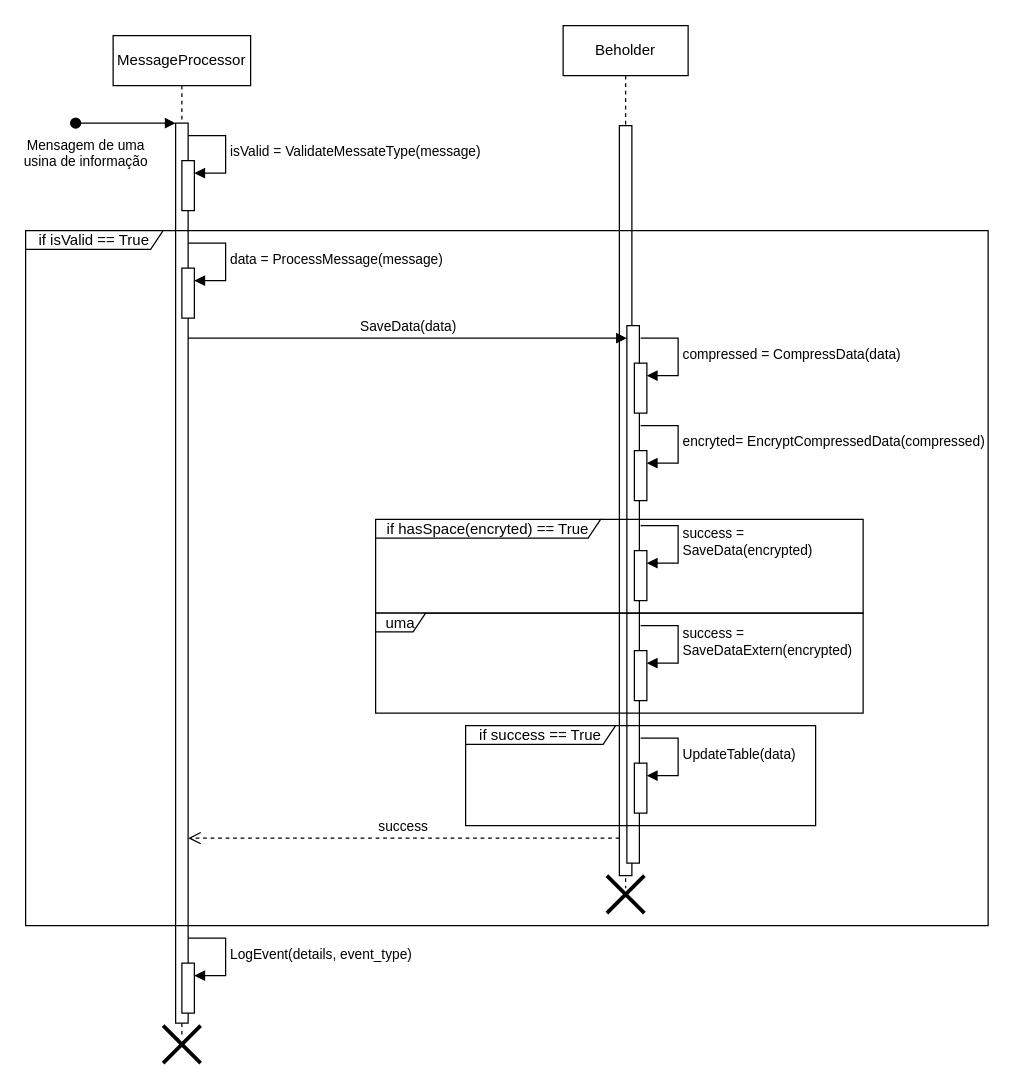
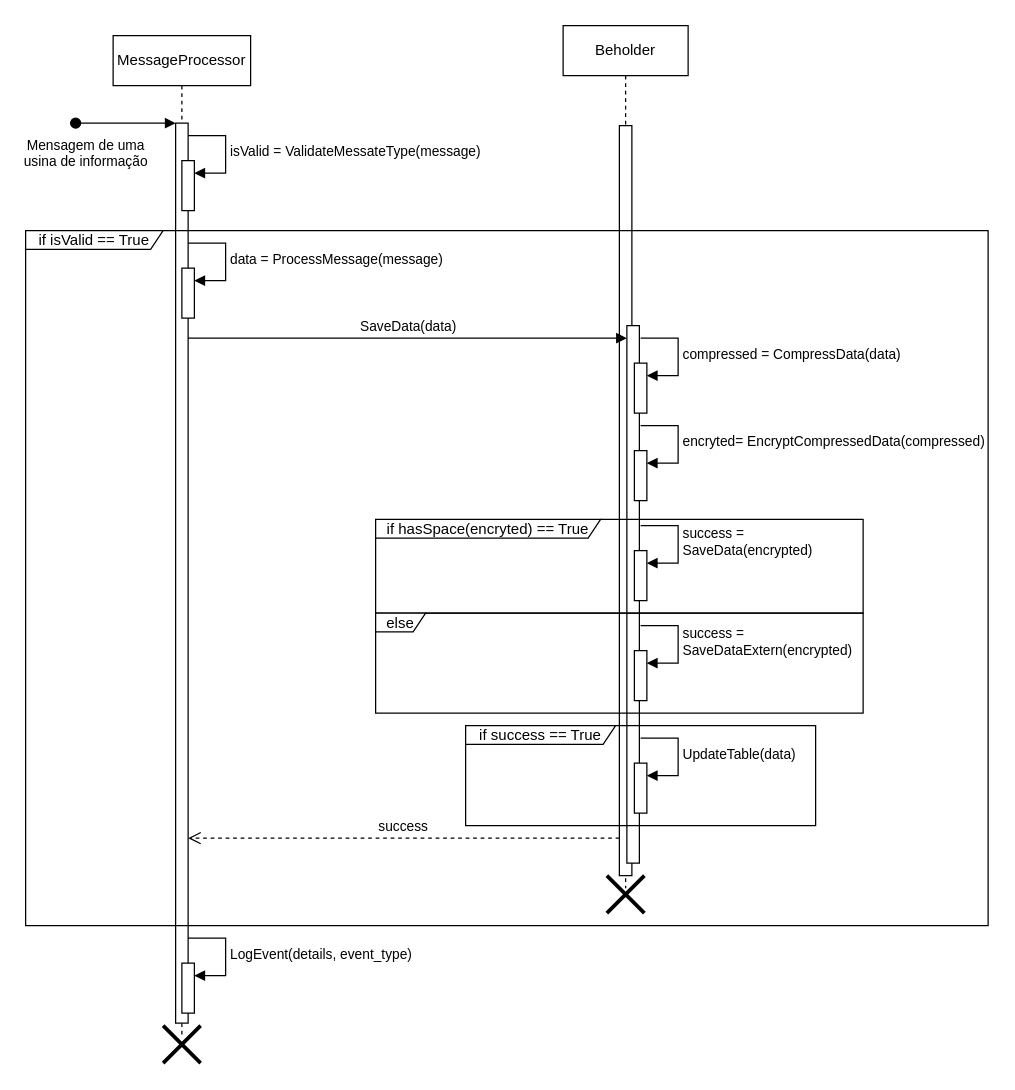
  <mxCell id="0" />
  <mxCell id="1" parent="0" />
  <mxCell id="2" value="MessageProcessor" style="shape=umlLifeline;perimeter=lifelinePerimeter;whiteSpace=wrap;html=1;container=0;dropTarget=0;collapsible=0;recursiveResize=0;outlineConnect=0;portConstraint=eastwest;newEdgeStyle={&quot;edgeStyle&quot;:&quot;elbowEdgeStyle&quot;,&quot;elbow&quot;:&quot;vertical&quot;,&quot;curved&quot;:0,&quot;rounded&quot;:0};" parent="1" vertex="1"><mxGeometry x="90" y="28" width="110" height="802" as="geometry" /></mxCell>
  <mxCell id="3" value="" style="html=1;points=[];perimeter=orthogonalPerimeter;outlineConnect=0;targetShapes=umlLifeline;portConstraint=eastwest;newEdgeStyle={&quot;edgeStyle&quot;:&quot;elbowEdgeStyle&quot;,&quot;elbow&quot;:&quot;vertical&quot;,&quot;curved&quot;:0,&quot;rounded&quot;:0};" parent="2" vertex="1"><mxGeometry x="50" y="70" width="10" height="720" as="geometry" /></mxCell>
  <mxCell id="4" value="Mensagem de uma&lt;br&gt;usina de informação" style="html=1;verticalAlign=bottom;startArrow=oval;endArrow=block;startSize=8;edgeStyle=elbowEdgeStyle;elbow=vertical;curved=0;rounded=0;" parent="2" target="3" edge="1"><mxGeometry x="-0.789" y="-40" relative="1" as="geometry"><mxPoint x="-30" y="70" as="sourcePoint" /><mxPoint as="offset" /></mxGeometry></mxCell>
  <mxCell id="5" value="" style="html=1;points=[];perimeter=orthogonalPerimeter;outlineConnect=0;targetShapes=umlLifeline;portConstraint=eastwest;newEdgeStyle={&quot;edgeStyle&quot;:&quot;elbowEdgeStyle&quot;,&quot;elbow&quot;:&quot;vertical&quot;,&quot;curved&quot;:0,&quot;rounded&quot;:0};" parent="2" vertex="1"><mxGeometry x="55" y="100" width="10" height="40" as="geometry" /></mxCell>
  <mxCell id="6" value="isValid = ValidateMessateType(message)" style="html=1;align=left;spacingLeft=2;endArrow=block;rounded=0;edgeStyle=orthogonalEdgeStyle;curved=0;rounded=0;" parent="2" target="5" edge="1"><mxGeometry relative="1" as="geometry"><mxPoint x="60" y="80" as="sourcePoint" /><Array as="points"><mxPoint x="90" y="110" /></Array></mxGeometry></mxCell>
  <mxCell id="7" value="" style="html=1;points=[];perimeter=orthogonalPerimeter;outlineConnect=0;targetShapes=umlLifeline;portConstraint=eastwest;newEdgeStyle={&quot;edgeStyle&quot;:&quot;elbowEdgeStyle&quot;,&quot;elbow&quot;:&quot;vertical&quot;,&quot;curved&quot;:0,&quot;rounded&quot;:0};" parent="2" vertex="1"><mxGeometry x="55" y="186" width="10" height="40" as="geometry" /></mxCell>
  <mxCell id="8" value="data = ProcessMessage(message)&amp;nbsp;" style="html=1;align=left;spacingLeft=2;endArrow=block;rounded=0;edgeStyle=orthogonalEdgeStyle;curved=0;rounded=0;" parent="2" target="7" edge="1"><mxGeometry relative="1" as="geometry"><mxPoint x="60" y="166" as="sourcePoint" /><Array as="points"><mxPoint x="90" y="196" /></Array></mxGeometry></mxCell>
  <mxCell id="9" value="" style="html=1;points=[];perimeter=orthogonalPerimeter;outlineConnect=0;targetShapes=umlLifeline;portConstraint=eastwest;newEdgeStyle={&quot;edgeStyle&quot;:&quot;elbowEdgeStyle&quot;,&quot;elbow&quot;:&quot;vertical&quot;,&quot;curved&quot;:0,&quot;rounded&quot;:0};" parent="2" vertex="1"><mxGeometry x="55" y="742" width="10" height="40" as="geometry" /></mxCell>
  <mxCell id="10" value="LogEvent(details, event_type)" style="html=1;align=left;spacingLeft=2;endArrow=block;rounded=0;edgeStyle=orthogonalEdgeStyle;curved=0;rounded=0;" parent="2" target="9" edge="1"><mxGeometry relative="1" as="geometry"><mxPoint x="60" y="722" as="sourcePoint" /><Array as="points"><mxPoint x="90" y="752" /></Array></mxGeometry></mxCell>
  <mxCell id="11" value="Beholder" style="shape=umlLifeline;perimeter=lifelinePerimeter;whiteSpace=wrap;html=1;container=0;dropTarget=0;collapsible=0;recursiveResize=0;outlineConnect=0;portConstraint=eastwest;newEdgeStyle={&quot;edgeStyle&quot;:&quot;elbowEdgeStyle&quot;,&quot;elbow&quot;:&quot;vertical&quot;,&quot;curved&quot;:0,&quot;rounded&quot;:0};" parent="1" vertex="1"><mxGeometry x="450" y="20" width="100" height="690" as="geometry" /></mxCell>
  <mxCell id="12" value="" style="html=1;points=[];perimeter=orthogonalPerimeter;outlineConnect=0;targetShapes=umlLifeline;portConstraint=eastwest;newEdgeStyle={&quot;edgeStyle&quot;:&quot;elbowEdgeStyle&quot;,&quot;elbow&quot;:&quot;vertical&quot;,&quot;curved&quot;:0,&quot;rounded&quot;:0};" parent="11" vertex="1"><mxGeometry x="45" y="80" width="10" height="600" as="geometry" /></mxCell>
  <mxCell id="13" value="success = &lt;br&gt;SaveDataExtern(encrypted)" style="html=1;align=left;spacingLeft=2;endArrow=block;rounded=0;edgeStyle=orthogonalEdgeStyle;curved=0;rounded=0;" parent="11" target="22" edge="1"><mxGeometry relative="1" as="geometry"><mxPoint x="62" y="480" as="sourcePoint" /><Array as="points"><mxPoint x="92" y="480" /><mxPoint x="92" y="510" /></Array><mxPoint x="67" y="510" as="targetPoint" /></mxGeometry></mxCell>
  <mxCell id="14" value="SaveData(data)" style="html=1;verticalAlign=bottom;endArrow=block;edgeStyle=elbowEdgeStyle;elbow=vertical;curved=0;rounded=0;" parent="11" target="15" edge="1"><mxGeometry relative="1" as="geometry"><mxPoint x="-300" y="250" as="sourcePoint" /><Array as="points"><mxPoint x="-110" y="250" /></Array></mxGeometry></mxCell>
  <mxCell id="15" value="" style="html=1;points=[];perimeter=orthogonalPerimeter;outlineConnect=0;targetShapes=umlLifeline;portConstraint=eastwest;newEdgeStyle={&quot;edgeStyle&quot;:&quot;elbowEdgeStyle&quot;,&quot;elbow&quot;:&quot;vertical&quot;,&quot;curved&quot;:0,&quot;rounded&quot;:0};" parent="11" vertex="1"><mxGeometry x="51" y="240" width="10" height="430" as="geometry" /></mxCell>
  <mxCell id="16" value="if isValid == True" style="shape=umlFrame;whiteSpace=wrap;html=1;pointerEvents=0;width=110;height=15;" parent="1" vertex="1"><mxGeometry x="20" y="184" width="770" height="556" as="geometry" /></mxCell>
  <mxCell id="17" value="if hasSpace(encryted) == True" style="shape=umlFrame;whiteSpace=wrap;html=1;pointerEvents=0;width=180;height=15;" parent="1" vertex="1"><mxGeometry x="300" y="415" width="390" height="75" as="geometry" /></mxCell>
  <mxCell id="18" value="" style="html=1;points=[];perimeter=orthogonalPerimeter;outlineConnect=0;targetShapes=umlLifeline;portConstraint=eastwest;newEdgeStyle={&quot;edgeStyle&quot;:&quot;elbowEdgeStyle&quot;,&quot;elbow&quot;:&quot;vertical&quot;,&quot;curved&quot;:0,&quot;rounded&quot;:0};" parent="1" vertex="1"><mxGeometry x="507" y="440" width="10" height="40" as="geometry" /></mxCell>
  <mxCell id="19" value="success = &lt;br&gt;SaveData(encrypted)" style="html=1;align=left;spacingLeft=2;endArrow=block;rounded=0;edgeStyle=orthogonalEdgeStyle;curved=0;rounded=0;" parent="1" target="18" edge="1"><mxGeometry relative="1" as="geometry"><mxPoint x="512" y="420" as="sourcePoint" /><Array as="points"><mxPoint x="542" y="450" /></Array></mxGeometry></mxCell>
- <mxCell id="20" value="uma" style="shape=umlFrame;whiteSpace=wrap;html=1;pointerEvents=0;width=40;height=15;" parent="1" vertex="1"><mxGeometry x="300" y="490" width="390" height="80" as="geometry" /></mxCell>
+ <mxCell id="20" value="else" style="shape=umlFrame;whiteSpace=wrap;html=1;pointerEvents=0;width=40;height=15;" parent="1" vertex="1"><mxGeometry x="300" y="490" width="390" height="80" as="geometry" /></mxCell>
  <mxCell id="21" value="success" style="html=1;verticalAlign=bottom;endArrow=open;dashed=1;endSize=8;edgeStyle=elbowEdgeStyle;elbow=vertical;curved=0;rounded=0;" parent="1" source="12" edge="1" target="3"><mxGeometry relative="1" as="geometry"><mxPoint x="150" y="710" as="targetPoint" /><Array as="points"><mxPoint x="350" y="670" /><mxPoint x="430" y="720" /><mxPoint x="330" y="600" /><mxPoint x="420" y="580" /><mxPoint x="390" y="600" /><mxPoint x="290" y="710" /><mxPoint x="330" y="710" /></Array></mxGeometry></mxCell>
  <mxCell id="22" value="" style="html=1;points=[];perimeter=orthogonalPerimeter;outlineConnect=0;targetShapes=umlLifeline;portConstraint=eastwest;newEdgeStyle={&quot;edgeStyle&quot;:&quot;elbowEdgeStyle&quot;,&quot;elbow&quot;:&quot;vertical&quot;,&quot;curved&quot;:0,&quot;rounded&quot;:0};" parent="1" vertex="1"><mxGeometry x="507" y="520" width="10" height="40" as="geometry" /></mxCell>
  <mxCell id="23" value="" style="shape=umlDestroy;whiteSpace=wrap;html=1;strokeWidth=3;targetShapes=umlLifeline;" parent="1" vertex="1"><mxGeometry x="485" y="700" width="30" height="30" as="geometry" /></mxCell>
  <mxCell id="24" value="" style="shape=umlDestroy;whiteSpace=wrap;html=1;strokeWidth=3;targetShapes=umlLifeline;" parent="1" vertex="1"><mxGeometry x="130" y="820" width="30" height="30" as="geometry" /></mxCell>
  <mxCell id="25" value="if success == True" style="shape=umlFrame;whiteSpace=wrap;html=1;pointerEvents=0;width=120;height=15;" parent="1" vertex="1"><mxGeometry x="372" y="580" width="280" height="80" as="geometry" /></mxCell>
  <mxCell id="26" value="" style="html=1;points=[];perimeter=orthogonalPerimeter;outlineConnect=0;targetShapes=umlLifeline;portConstraint=eastwest;newEdgeStyle={&quot;edgeStyle&quot;:&quot;elbowEdgeStyle&quot;,&quot;elbow&quot;:&quot;vertical&quot;,&quot;curved&quot;:0,&quot;rounded&quot;:0};" parent="1" vertex="1"><mxGeometry x="507" y="610" width="10" height="40" as="geometry" /></mxCell>
  <mxCell id="27" value="UpdateTable(data)" style="html=1;align=left;spacingLeft=2;endArrow=block;rounded=0;edgeStyle=orthogonalEdgeStyle;curved=0;rounded=0;" parent="1" target="26" edge="1"><mxGeometry relative="1" as="geometry"><mxPoint x="512" y="590" as="sourcePoint" /><Array as="points"><mxPoint x="542" y="620" /></Array></mxGeometry></mxCell>
  <mxCell id="28" value="" style="html=1;points=[];perimeter=orthogonalPerimeter;outlineConnect=0;targetShapes=umlLifeline;portConstraint=eastwest;newEdgeStyle={&quot;edgeStyle&quot;:&quot;elbowEdgeStyle&quot;,&quot;elbow&quot;:&quot;vertical&quot;,&quot;curved&quot;:0,&quot;rounded&quot;:0};" vertex="1" parent="1"><mxGeometry x="507" y="290" width="10" height="40" as="geometry" /></mxCell>
  <mxCell id="29" value="compressed = CompressData(data)" style="html=1;align=left;spacingLeft=2;endArrow=block;rounded=0;edgeStyle=orthogonalEdgeStyle;curved=0;rounded=0;" edge="1" parent="1" target="28"><mxGeometry relative="1" as="geometry"><mxPoint x="512" y="270" as="sourcePoint" /><Array as="points"><mxPoint x="542" y="300" /></Array></mxGeometry></mxCell>
  <mxCell id="30" value="" style="html=1;points=[];perimeter=orthogonalPerimeter;outlineConnect=0;targetShapes=umlLifeline;portConstraint=eastwest;newEdgeStyle={&quot;edgeStyle&quot;:&quot;elbowEdgeStyle&quot;,&quot;elbow&quot;:&quot;vertical&quot;,&quot;curved&quot;:0,&quot;rounded&quot;:0};" vertex="1" parent="1"><mxGeometry x="507" y="360" width="10" height="40" as="geometry" /></mxCell>
  <mxCell id="31" value="encryted= EncryptCompressedData(compressed)" style="html=1;align=left;spacingLeft=2;endArrow=block;rounded=0;edgeStyle=orthogonalEdgeStyle;curved=0;rounded=0;" edge="1" parent="1" target="30"><mxGeometry relative="1" as="geometry"><mxPoint x="512" y="340" as="sourcePoint" /><Array as="points"><mxPoint x="542" y="370" /></Array></mxGeometry></mxCell>
